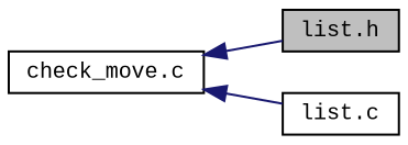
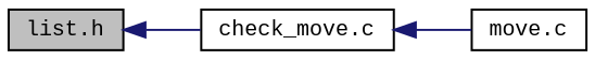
  digraph {
    fontname="Liberation Mono"
    rankdir=LR
    node [color=black fillcolor=white fontname="Liberation Mono" fontsize=10 shape=record style=filled]
    edge [color=midnightblue dir=back fontname="Liberation Mono" fontsize=10 labelfontname=Helvetica labelfontsize=10 style=solid]
    n1 [fillcolor=grey75 fontcolor=black height=0.2 label="list.h" width=0.4]
    n2 [height=0.2 label="check_move.c" width=0.4]
-   n3 [height=0.2 label="list.c" width=0.4]
-   n2 -> n1
+   n3 [height=0.2 label="move.c" width=0.4]
+   n1 -> n2
    n2 -> n3
  }
